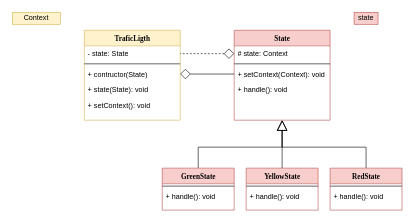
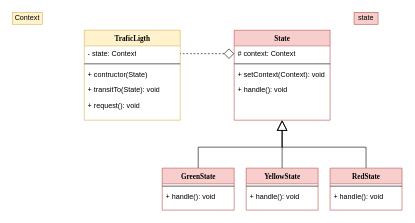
  <mxCell id="0" />
  <mxCell id="1" parent="0" />
  <mxCell id="2" value="TraficLigth" style="swimlane;html=1;fontStyle=1;align=center;verticalAlign=top;childLayout=stackLayout;horizontal=1;startSize=26;horizontalStack=0;resizeParent=1;resizeLast=0;collapsible=1;marginBottom=0;swimlaneFillColor=#ffffff;rounded=0;shadow=0;comic=0;labelBackgroundColor=none;strokeWidth=1;fillColor=#fff2cc;fontFamily=Verdana;fontSize=12;strokeColor=#d6b656;" parent="1" vertex="1"><mxGeometry x="140" y="50" width="160" height="150" as="geometry" /></mxCell>
- <mxCell id="3" value="- state: State" style="text;html=1;strokeColor=none;fillColor=none;align=left;verticalAlign=top;spacingLeft=4;spacingRight=4;whiteSpace=wrap;overflow=hidden;rotatable=0;points=[[0,0.5],[1,0.5]];portConstraint=eastwest;" parent="2" vertex="1"><mxGeometry y="26" width="160" height="26" as="geometry" /></mxCell>
+ <mxCell id="3" value="- state: Context" style="text;html=1;strokeColor=none;fillColor=none;align=left;verticalAlign=top;spacingLeft=4;spacingRight=4;whiteSpace=wrap;overflow=hidden;rotatable=0;points=[[0,0.5],[1,0.5]];portConstraint=eastwest;" parent="2" vertex="1"><mxGeometry y="26" width="160" height="26" as="geometry" /></mxCell>
  <mxCell id="4" value="" style="line;html=1;strokeWidth=1;fillColor=none;align=left;verticalAlign=middle;spacingTop=-1;spacingLeft=3;spacingRight=3;rotatable=0;labelPosition=right;points=[];portConstraint=eastwest;" parent="2" vertex="1"><mxGeometry y="52" width="160" height="8" as="geometry" /></mxCell>
  <mxCell id="5" value="+ contructor(State)" style="text;html=1;strokeColor=none;fillColor=none;align=left;verticalAlign=top;spacingLeft=4;spacingRight=4;whiteSpace=wrap;overflow=hidden;rotatable=0;points=[[0,0.5],[1,0.5]];portConstraint=eastwest;" parent="2" vertex="1"><mxGeometry y="60" width="160" height="26" as="geometry" /></mxCell>
- <mxCell id="6" value="+ state(State): void" style="text;html=1;strokeColor=none;fillColor=none;align=left;verticalAlign=top;spacingLeft=4;spacingRight=4;whiteSpace=wrap;overflow=hidden;rotatable=0;points=[[0,0.5],[1,0.5]];portConstraint=eastwest;" parent="2" vertex="1"><mxGeometry y="86" width="160" height="26" as="geometry" /></mxCell>
- <mxCell id="7" value="+ setContext(): void" style="text;html=1;strokeColor=none;fillColor=none;align=left;verticalAlign=top;spacingLeft=4;spacingRight=4;whiteSpace=wrap;overflow=hidden;rotatable=0;points=[[0,0.5],[1,0.5]];portConstraint=eastwest;" vertex="1" parent="2"><mxGeometry y="112" width="160" height="26" as="geometry" /></mxCell>
- <mxCell id="8" value="Context" style="text;html=1;strokeColor=#d6b656;fillColor=#fff2cc;align=center;verticalAlign=middle;whiteSpace=wrap;rounded=0;" vertex="1" parent="1"><mxGeometry x="20" y="20" width="80" height="20" as="geometry" /></mxCell>
+ <mxCell id="6" value="+ transitTo(State): void" style="text;html=1;strokeColor=none;fillColor=none;align=left;verticalAlign=top;spacingLeft=4;spacingRight=4;whiteSpace=wrap;overflow=hidden;rotatable=0;points=[[0,0.5],[1,0.5]];portConstraint=eastwest;" parent="2" vertex="1"><mxGeometry y="86" width="160" height="26" as="geometry" /></mxCell>
+ <mxCell id="7" value="+ request(): void" style="text;html=1;strokeColor=none;fillColor=none;align=left;verticalAlign=top;spacingLeft=4;spacingRight=4;whiteSpace=wrap;overflow=hidden;rotatable=0;points=[[0,0.5],[1,0.5]];portConstraint=eastwest;" vertex="1" parent="2"><mxGeometry y="112" width="160" height="26" as="geometry" /></mxCell>
+ <mxCell id="8" value="Context" style="text;html=1;strokeColor=#d6b656;fillColor=#fff2cc;align=center;verticalAlign=middle;whiteSpace=wrap;rounded=0;" vertex="1" parent="1"><mxGeometry x="20" y="20" width="50" height="20" as="geometry" /></mxCell>
  <mxCell id="9" style="edgeStyle=orthogonalEdgeStyle;rounded=0;orthogonalLoop=1;jettySize=auto;html=1;exitX=0.5;exitY=1;exitDx=0;exitDy=0;startArrow=block;startFill=0;startSize=15;endArrow=none;endFill=0;" edge="1" parent="1" source="12" target="20"><mxGeometry relative="1" as="geometry" /></mxCell>
  <mxCell id="10" style="edgeStyle=orthogonalEdgeStyle;rounded=0;orthogonalLoop=1;jettySize=auto;html=1;exitX=0.5;exitY=1;exitDx=0;exitDy=0;entryX=0.5;entryY=0;entryDx=0;entryDy=0;startArrow=block;startFill=0;startSize=15;endArrow=none;endFill=0;" edge="1" parent="1" source="12" target="23"><mxGeometry relative="1" as="geometry" /></mxCell>
  <mxCell id="11" style="edgeStyle=orthogonalEdgeStyle;rounded=0;orthogonalLoop=1;jettySize=auto;html=1;exitX=0.5;exitY=1;exitDx=0;exitDy=0;startArrow=block;startFill=0;startSize=15;endArrow=none;endFill=0;" edge="1" parent="1" source="12" target="26"><mxGeometry relative="1" as="geometry" /></mxCell>
  <mxCell id="12" value="State" style="swimlane;html=1;fontStyle=1;align=center;verticalAlign=top;childLayout=stackLayout;horizontal=1;startSize=26;horizontalStack=0;resizeParent=1;resizeLast=0;collapsible=1;marginBottom=0;swimlaneFillColor=#ffffff;rounded=0;shadow=0;comic=0;labelBackgroundColor=none;strokeWidth=1;fillColor=#f8cecc;fontFamily=Verdana;fontSize=12;strokeColor=#b85450;" vertex="1" parent="1"><mxGeometry x="390" y="50" width="160" height="150" as="geometry" /></mxCell>
- <mxCell id="13" value="# state: Context" style="text;html=1;strokeColor=none;fillColor=none;align=left;verticalAlign=top;spacingLeft=4;spacingRight=4;whiteSpace=wrap;overflow=hidden;rotatable=0;points=[[0,0.5],[1,0.5]];portConstraint=eastwest;" vertex="1" parent="12"><mxGeometry y="26" width="160" height="26" as="geometry" /></mxCell>
+ <mxCell id="13" value="# context: Context" style="text;html=1;strokeColor=none;fillColor=none;align=left;verticalAlign=top;spacingLeft=4;spacingRight=4;whiteSpace=wrap;overflow=hidden;rotatable=0;points=[[0,0.5],[1,0.5]];portConstraint=eastwest;" vertex="1" parent="12"><mxGeometry y="26" width="160" height="26" as="geometry" /></mxCell>
  <mxCell id="14" value="" style="line;html=1;strokeWidth=1;fillColor=none;align=left;verticalAlign=middle;spacingTop=-1;spacingLeft=3;spacingRight=3;rotatable=0;labelPosition=right;points=[];portConstraint=eastwest;" vertex="1" parent="12"><mxGeometry y="52" width="160" height="8" as="geometry" /></mxCell>
  <mxCell id="15" value="+ setContext(Context): void" style="text;html=1;strokeColor=none;fillColor=none;align=left;verticalAlign=top;spacingLeft=4;spacingRight=4;whiteSpace=wrap;overflow=hidden;rotatable=0;points=[[0,0.5],[1,0.5]];portConstraint=eastwest;" vertex="1" parent="12"><mxGeometry y="60" width="160" height="26" as="geometry" /></mxCell>
  <mxCell id="16" value="+ handle(): void" style="text;html=1;strokeColor=none;fillColor=none;align=left;verticalAlign=top;spacingLeft=4;spacingRight=4;whiteSpace=wrap;overflow=hidden;rotatable=0;points=[[0,0.5],[1,0.5]];portConstraint=eastwest;" vertex="1" parent="12"><mxGeometry y="86" width="160" height="26" as="geometry" /></mxCell>
  <mxCell id="17" value="state" style="text;html=1;strokeColor=#b85450;fillColor=#f8cecc;align=center;verticalAlign=middle;whiteSpace=wrap;rounded=0;" vertex="1" parent="1"><mxGeometry x="590" y="20" width="40" height="20" as="geometry" /></mxCell>
  <mxCell id="18" style="edgeStyle=orthogonalEdgeStyle;rounded=0;orthogonalLoop=1;jettySize=auto;html=1;exitX=0;exitY=0.5;exitDx=0;exitDy=0;startArrow=diamond;startFill=0;startSize=15;endArrow=none;endFill=0;dashed=1;" edge="1" parent="1" source="13" target="3"><mxGeometry relative="1" as="geometry" /></mxCell>
- <mxCell id="19" style="edgeStyle=orthogonalEdgeStyle;rounded=0;orthogonalLoop=1;jettySize=auto;html=1;exitX=1;exitY=0.5;exitDx=0;exitDy=0;entryX=0;entryY=0.5;entryDx=0;entryDy=0;startArrow=diamond;startFill=0;startSize=15;endArrow=none;endFill=0;" edge="1" parent="1" source="5" target="15"><mxGeometry relative="1" as="geometry" /></mxCell>
  <mxCell id="20" value="GreenState" style="swimlane;html=1;fontStyle=1;align=center;verticalAlign=top;childLayout=stackLayout;horizontal=1;startSize=26;horizontalStack=0;resizeParent=1;resizeLast=0;collapsible=1;marginBottom=0;swimlaneFillColor=#ffffff;rounded=0;shadow=0;comic=0;labelBackgroundColor=none;strokeWidth=1;fillColor=#f8cecc;fontFamily=Verdana;fontSize=12;strokeColor=#b85450;" vertex="1" parent="1"><mxGeometry x="270" y="280" width="120" height="70" as="geometry" /></mxCell>
  <mxCell id="21" value="" style="line;html=1;strokeWidth=1;fillColor=none;align=left;verticalAlign=middle;spacingTop=-1;spacingLeft=3;spacingRight=3;rotatable=0;labelPosition=right;points=[];portConstraint=eastwest;" vertex="1" parent="20"><mxGeometry y="26" width="120" height="8" as="geometry" /></mxCell>
  <mxCell id="22" value="+ handle(): void" style="text;html=1;strokeColor=none;fillColor=none;align=left;verticalAlign=top;spacingLeft=4;spacingRight=4;whiteSpace=wrap;overflow=hidden;rotatable=0;points=[[0,0.5],[1,0.5]];portConstraint=eastwest;" vertex="1" parent="20"><mxGeometry y="34" width="120" height="26" as="geometry" /></mxCell>
  <mxCell id="23" value="YellowState" style="swimlane;html=1;fontStyle=1;align=center;verticalAlign=top;childLayout=stackLayout;horizontal=1;startSize=26;horizontalStack=0;resizeParent=1;resizeLast=0;collapsible=1;marginBottom=0;swimlaneFillColor=#ffffff;rounded=0;shadow=0;comic=0;labelBackgroundColor=none;strokeWidth=1;fillColor=#f8cecc;fontFamily=Verdana;fontSize=12;strokeColor=#b85450;" vertex="1" parent="1"><mxGeometry x="410" y="280" width="120" height="70" as="geometry" /></mxCell>
  <mxCell id="24" value="" style="line;html=1;strokeWidth=1;fillColor=none;align=left;verticalAlign=middle;spacingTop=-1;spacingLeft=3;spacingRight=3;rotatable=0;labelPosition=right;points=[];portConstraint=eastwest;" vertex="1" parent="23"><mxGeometry y="26" width="120" height="8" as="geometry" /></mxCell>
  <mxCell id="25" value="+ handle(): void" style="text;html=1;strokeColor=none;fillColor=none;align=left;verticalAlign=top;spacingLeft=4;spacingRight=4;whiteSpace=wrap;overflow=hidden;rotatable=0;points=[[0,0.5],[1,0.5]];portConstraint=eastwest;" vertex="1" parent="23"><mxGeometry y="34" width="120" height="26" as="geometry" /></mxCell>
  <mxCell id="26" value="RedState" style="swimlane;html=1;fontStyle=1;align=center;verticalAlign=top;childLayout=stackLayout;horizontal=1;startSize=26;horizontalStack=0;resizeParent=1;resizeLast=0;collapsible=1;marginBottom=0;swimlaneFillColor=#ffffff;rounded=0;shadow=0;comic=0;labelBackgroundColor=none;strokeWidth=1;fillColor=#f8cecc;fontFamily=Verdana;fontSize=12;strokeColor=#b85450;" vertex="1" parent="1"><mxGeometry x="550" y="280" width="120" height="70" as="geometry" /></mxCell>
  <mxCell id="27" value="" style="line;html=1;strokeWidth=1;fillColor=none;align=left;verticalAlign=middle;spacingTop=-1;spacingLeft=3;spacingRight=3;rotatable=0;labelPosition=right;points=[];portConstraint=eastwest;" vertex="1" parent="26"><mxGeometry y="26" width="120" height="8" as="geometry" /></mxCell>
  <mxCell id="28" value="+ handle(): void" style="text;html=1;strokeColor=none;fillColor=none;align=left;verticalAlign=top;spacingLeft=4;spacingRight=4;whiteSpace=wrap;overflow=hidden;rotatable=0;points=[[0,0.5],[1,0.5]];portConstraint=eastwest;" vertex="1" parent="26"><mxGeometry y="34" width="120" height="26" as="geometry" /></mxCell>
